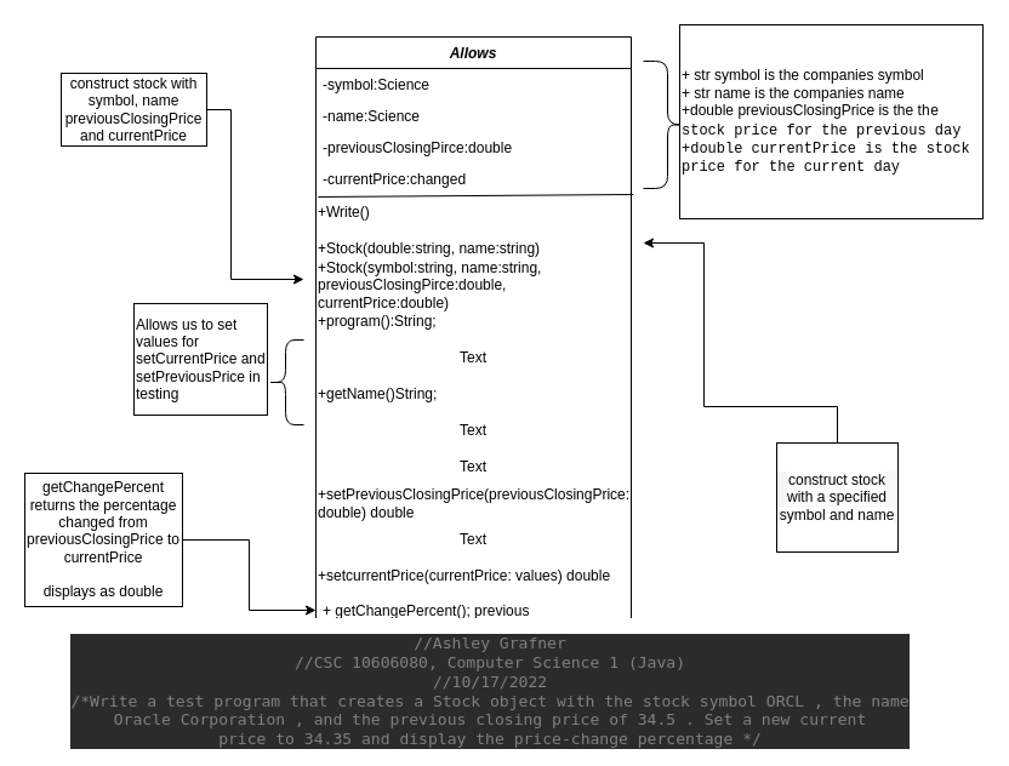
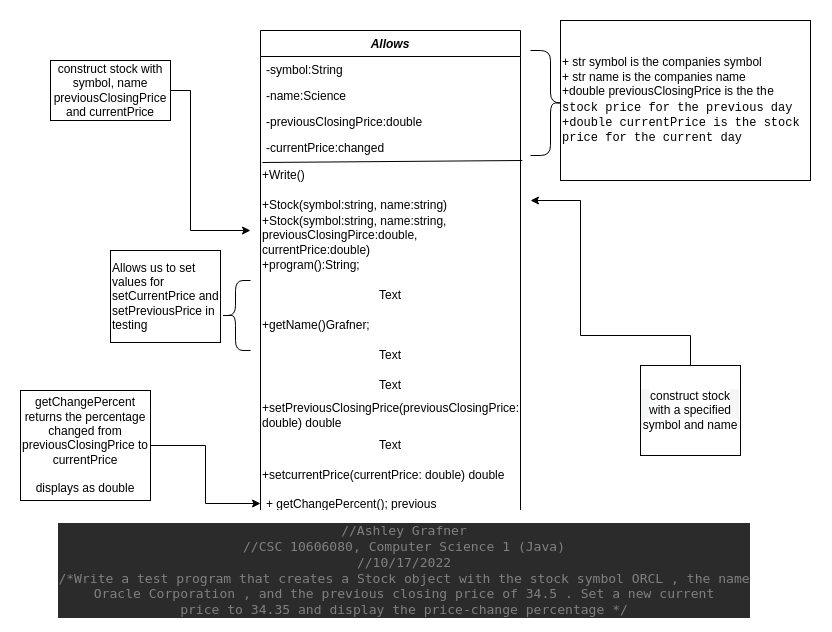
  <mxCell id="0" />
  <mxCell id="1" parent="0" />
  <mxCell id="2" value="Allows" style="swimlane;fontStyle=3;align=center;verticalAlign=top;childLayout=stackLayout;horizontal=1;startSize=26;horizontalStack=0;resizeParent=1;resizeLast=0;collapsible=1;marginBottom=0;rounded=0;shadow=0;strokeWidth=1;" parent="1" vertex="1"><mxGeometry x="260" y="30" width="260" height="486" as="geometry"><mxRectangle x="230" y="140" width="160" height="26" as="alternateBounds" /></mxGeometry></mxCell>
- <mxCell id="3" value="-symbol:Science" style="text;align=left;verticalAlign=top;spacingLeft=4;spacingRight=4;overflow=hidden;rotatable=0;points=[[0,0.5],[1,0.5]];portConstraint=eastwest;rounded=0;shadow=0;html=0;" parent="2" vertex="1"><mxGeometry y="26" width="260" height="26" as="geometry" /></mxCell>
+ <mxCell id="3" value="-symbol:String" style="text;align=left;verticalAlign=top;spacingLeft=4;spacingRight=4;overflow=hidden;rotatable=0;points=[[0,0.5],[1,0.5]];portConstraint=eastwest;rounded=0;shadow=0;html=0;" parent="2" vertex="1"><mxGeometry y="26" width="260" height="26" as="geometry" /></mxCell>
  <mxCell id="4" value="-name:Science" style="text;align=left;verticalAlign=top;spacingLeft=4;spacingRight=4;overflow=hidden;rotatable=0;points=[[0,0.5],[1,0.5]];portConstraint=eastwest;" parent="2" vertex="1"><mxGeometry y="52" width="260" height="26" as="geometry" /></mxCell>
- <mxCell id="5" value="-previousClosingPirce:double" style="text;align=left;verticalAlign=top;spacingLeft=4;spacingRight=4;overflow=hidden;rotatable=0;points=[[0,0.5],[1,0.5]];portConstraint=eastwest;" parent="2" vertex="1"><mxGeometry y="78" width="260" height="26" as="geometry" /></mxCell>
+ <mxCell id="5" value="-previousClosingPrice:double" style="text;align=left;verticalAlign=top;spacingLeft=4;spacingRight=4;overflow=hidden;rotatable=0;points=[[0,0.5],[1,0.5]];portConstraint=eastwest;" parent="2" vertex="1"><mxGeometry y="78" width="260" height="26" as="geometry" /></mxCell>
  <mxCell id="6" value="-currentPrice:changed" style="text;align=left;verticalAlign=top;spacingLeft=4;spacingRight=4;overflow=hidden;rotatable=0;points=[[0,0.5],[1,0.5]];portConstraint=eastwest;" parent="2" vertex="1"><mxGeometry y="104" width="260" height="26" as="geometry" /></mxCell>
  <mxCell id="7" value="" style="endArrow=none;html=1;rounded=0;exitX=0.007;exitY=1.077;exitDx=0;exitDy=0;exitPerimeter=0;entryX=1.007;entryY=1;entryDx=0;entryDy=0;entryPerimeter=0;" parent="2" source="6" target="6" edge="1"><mxGeometry width="50" height="50" relative="1" as="geometry"><mxPoint x="80" y="200" as="sourcePoint" /><mxPoint x="130" y="150" as="targetPoint" /></mxGeometry></mxCell>
  <mxCell id="8" value="+Write()" style="text;html=1;strokeColor=none;fillColor=none;align=left;verticalAlign=middle;whiteSpace=wrap;rounded=0;labelBackgroundColor=#FFFFFF;fontFamily=Helvetica;fontColor=#000000;" parent="2" vertex="1"><mxGeometry y="130" width="260" height="30" as="geometry" /></mxCell>
- <mxCell id="9" value="+Stock(double:string, name:string)" style="text;html=1;strokeColor=none;fillColor=none;align=left;verticalAlign=middle;whiteSpace=wrap;rounded=0;labelBackgroundColor=#FFFFFF;fontFamily=Helvetica;fontColor=#000000;" parent="2" vertex="1"><mxGeometry y="160" width="260" height="30" as="geometry" /></mxCell>
+ <mxCell id="9" value="+Stock(symbol:string, name:string)" style="text;html=1;strokeColor=none;fillColor=none;align=left;verticalAlign=middle;whiteSpace=wrap;rounded=0;labelBackgroundColor=#FFFFFF;fontFamily=Helvetica;fontColor=#000000;" parent="2" vertex="1"><mxGeometry y="160" width="260" height="30" as="geometry" /></mxCell>
  <mxCell id="10" value="+Stock(symbol:string, name:string, previousClosingPirce:double, currentPrice:double)" style="text;html=1;strokeColor=none;fillColor=none;align=left;verticalAlign=middle;whiteSpace=wrap;rounded=0;" vertex="1" parent="2"><mxGeometry y="190" width="260" height="30" as="geometry" /></mxCell>
  <mxCell id="11" value="+program():String;" style="text;html=1;strokeColor=none;fillColor=none;align=left;verticalAlign=middle;whiteSpace=wrap;rounded=0;labelBackgroundColor=#FFFFFF;fontFamily=Helvetica;fontColor=#000000;" parent="2" vertex="1"><mxGeometry y="220" width="260" height="30" as="geometry" /></mxCell>
  <mxCell id="12" value="Text" style="text;html=1;strokeColor=none;fillColor=none;align=center;verticalAlign=middle;whiteSpace=wrap;rounded=0;" vertex="1" parent="2"><mxGeometry y="250" width="260" height="30" as="geometry" /></mxCell>
- <mxCell id="13" value="+getName()String;" style="text;html=1;strokeColor=none;fillColor=none;align=left;verticalAlign=middle;whiteSpace=wrap;rounded=0;labelBackgroundColor=#FFFFFF;fontFamily=Helvetica;fontColor=#000000;" parent="2" vertex="1"><mxGeometry y="280" width="260" height="30" as="geometry" /></mxCell>
+ <mxCell id="13" value="+getName()Grafner;" style="text;html=1;strokeColor=none;fillColor=none;align=left;verticalAlign=middle;whiteSpace=wrap;rounded=0;labelBackgroundColor=#FFFFFF;fontFamily=Helvetica;fontColor=#000000;" parent="2" vertex="1"><mxGeometry y="280" width="260" height="30" as="geometry" /></mxCell>
  <mxCell id="14" value="Text" style="text;html=1;strokeColor=none;fillColor=none;align=center;verticalAlign=middle;whiteSpace=wrap;rounded=0;" vertex="1" parent="2"><mxGeometry y="310" width="260" height="30" as="geometry" /></mxCell>
  <mxCell id="15" value="Text" style="text;html=1;strokeColor=none;fillColor=none;align=center;verticalAlign=middle;whiteSpace=wrap;rounded=0;" vertex="1" parent="2"><mxGeometry y="340" width="260" height="30" as="geometry" /></mxCell>
  <mxCell id="16" value="+setPreviousClosingPrice(previousClosingPrice: double) double" style="text;html=1;strokeColor=none;fillColor=none;align=left;verticalAlign=middle;whiteSpace=wrap;rounded=0;labelBackgroundColor=#FFFFFF;fontFamily=Helvetica;fontColor=#000000;" parent="2" vertex="1"><mxGeometry y="370" width="260" height="30" as="geometry" /></mxCell>
  <mxCell id="17" value="Text" style="text;html=1;strokeColor=none;fillColor=none;align=center;verticalAlign=middle;whiteSpace=wrap;rounded=0;" vertex="1" parent="2"><mxGeometry y="400" width="260" height="30" as="geometry" /></mxCell>
- <mxCell id="18" value="+setcurrentPrice(currentPrice: values) double" style="text;html=1;strokeColor=none;fillColor=none;align=left;verticalAlign=middle;whiteSpace=wrap;rounded=0;labelBackgroundColor=#FFFFFF;fontFamily=Helvetica;fontColor=#000000;" parent="2" vertex="1"><mxGeometry y="430" width="260" height="30" as="geometry" /></mxCell>
+ <mxCell id="18" value="+setcurrentPrice(currentPrice: double) double" style="text;html=1;strokeColor=none;fillColor=none;align=left;verticalAlign=middle;whiteSpace=wrap;rounded=0;labelBackgroundColor=#FFFFFF;fontFamily=Helvetica;fontColor=#000000;" parent="2" vertex="1"><mxGeometry y="430" width="260" height="30" as="geometry" /></mxCell>
  <mxCell id="19" value="+ getChangePercent(); previous " style="text;align=left;verticalAlign=top;spacingLeft=4;spacingRight=4;overflow=hidden;rotatable=0;points=[[0,0.5],[1,0.5]];portConstraint=eastwest;" parent="2" vertex="1"><mxGeometry y="460" width="260" height="26" as="geometry" /></mxCell>
  <mxCell id="20" style="edgeStyle=orthogonalEdgeStyle;rounded=0;orthogonalLoop=1;jettySize=auto;html=1;fontFamily=Helvetica;fontColor=#000000;entryX=0;entryY=0.5;entryDx=0;entryDy=0;" parent="1" source="21" target="19" edge="1"><mxGeometry relative="1" as="geometry"><mxPoint x="220" y="420" as="targetPoint" /></mxGeometry></mxCell>
  <mxCell id="21" value="getChangePercent returns the percentage changed from previousClosingPrice to currentPrice&lt;br&gt;&lt;br&gt;displays as double" style="rounded=0;whiteSpace=wrap;html=1;" parent="1" vertex="1"><mxGeometry x="20" y="390" width="130" height="110" as="geometry" /></mxCell>
  <mxCell id="22" style="edgeStyle=orthogonalEdgeStyle;rounded=0;orthogonalLoop=1;jettySize=auto;html=1;fontFamily=Helvetica;fontColor=#000000;" parent="1" source="23" edge="1"><mxGeometry relative="1" as="geometry"><mxPoint x="530" y="200" as="targetPoint" /><Array as="points"><mxPoint x="580" y="335" /><mxPoint x="580" y="200" /></Array></mxGeometry></mxCell>
  <mxCell id="23" value="&lt;span style=&quot;background-color: rgb(255, 255, 255);&quot;&gt;construct&amp;nbsp;&lt;span style=&quot;text-align: start;&quot;&gt;stock with a specified symbol and name&lt;/span&gt;&lt;/span&gt;" style="rounded=0;whiteSpace=wrap;html=1;labelBackgroundColor=#F5F7F7;fontColor=#000000;" parent="1" vertex="1"><mxGeometry x="640" y="365" width="100" height="90" as="geometry" /></mxCell>
  <mxCell id="24" value="" style="shape=curlyBracket;whiteSpace=wrap;html=1;rounded=1;flipH=1;labelBackgroundColor=#FFFFFF;fontFamily=Helvetica;fontColor=#000000;" parent="1" vertex="1"><mxGeometry x="530" y="50" width="40" height="105" as="geometry" /></mxCell>
  <mxCell id="25" value="+ str symbol is the companies symbol&lt;br&gt;+ str name is the companies name&lt;br&gt;+double previousClosingPrice is th&lt;span style=&quot;background-color: rgb(255, 255, 255);&quot;&gt;e t&lt;span style=&quot;font-family: ui-monospace, SFMono-Regular, &amp;quot;SF Mono&amp;quot;, Menlo, Consolas, &amp;quot;Liberation Mono&amp;quot;, monospace;&quot;&gt;he stock price for the previous day&lt;br&gt;+double currentPrice is the stock price for the current day&lt;br&gt;&lt;/span&gt;&lt;/span&gt;" style="rounded=0;whiteSpace=wrap;html=1;labelBackgroundColor=#FFFFFF;fontFamily=Helvetica;fontColor=#000000;align=left;" parent="1" vertex="1"><mxGeometry x="560" y="20" width="250" height="160" as="geometry" /></mxCell>
  <mxCell id="26" value="&lt;pre style=&quot;background-color:#2b2b2b;color:#a9b7c6;font-family:'JetBrains Mono',monospace;font-size:9.8pt;&quot;&gt;&lt;span style=&quot;color:#808080;&quot;&gt;//Ashley Grafner&lt;br&gt;&lt;/span&gt;&lt;span style=&quot;color:#808080;&quot;&gt;//CSC 10606080, Computer Science 1 (Java)&lt;br&gt;&lt;/span&gt;&lt;span style=&quot;color:#808080;&quot;&gt;//10/17/2022&lt;br&gt;&lt;/span&gt;&lt;span style=&quot;color:#808080;&quot;&gt;/*Write a test program that creates a Stock object with the stock symbol ORCL , the name&lt;br&gt;&lt;/span&gt;&lt;span style=&quot;color:#808080;&quot;&gt;Oracle Corporation , and the previous closing price of 34.5 . Set a new current&lt;br&gt;&lt;/span&gt;&lt;span style=&quot;color:#808080;&quot;&gt;price to 34.35 and display the price-change percentage */&lt;/span&gt;&lt;/pre&gt;" style="rounded=0;whiteSpace=wrap;html=1;labelBackgroundColor=#FFFFFF;fontFamily=Helvetica;fontColor=#000000;" parent="1" vertex="1"><mxGeometry x="174" y="540" width="460" height="60" as="geometry" /></mxCell>
  <mxCell id="27" value="Allows us to set values for setCurrentPrice and setPreviousPrice in testing" style="rounded=0;whiteSpace=wrap;html=1;labelBackgroundColor=#FFFFFF;fontFamily=Helvetica;fontColor=#000000;align=left;" parent="1" vertex="1"><mxGeometry x="110" y="250" width="110" height="92" as="geometry" /></mxCell>
  <mxCell id="28" value="" style="shape=curlyBracket;whiteSpace=wrap;html=1;rounded=1;labelBackgroundColor=#FFFFFF;fontFamily=Helvetica;fontColor=#000000;" parent="1" vertex="1"><mxGeometry x="220" y="280" width="30" height="70" as="geometry" /></mxCell>
  <mxCell id="29" style="edgeStyle=orthogonalEdgeStyle;rounded=0;orthogonalLoop=1;jettySize=auto;html=1;" edge="1" parent="1" source="30"><mxGeometry relative="1" as="geometry"><mxPoint x="250" y="230" as="targetPoint" /><Array as="points"><mxPoint x="190" y="90" /><mxPoint x="190" y="230" /></Array></mxGeometry></mxCell>
  <mxCell id="30" value="construct stock with symbol, name previousClosingPrice and currentPrice" style="rounded=0;whiteSpace=wrap;html=1;" vertex="1" parent="1"><mxGeometry x="50" y="60" width="120" height="60" as="geometry" /></mxCell>
